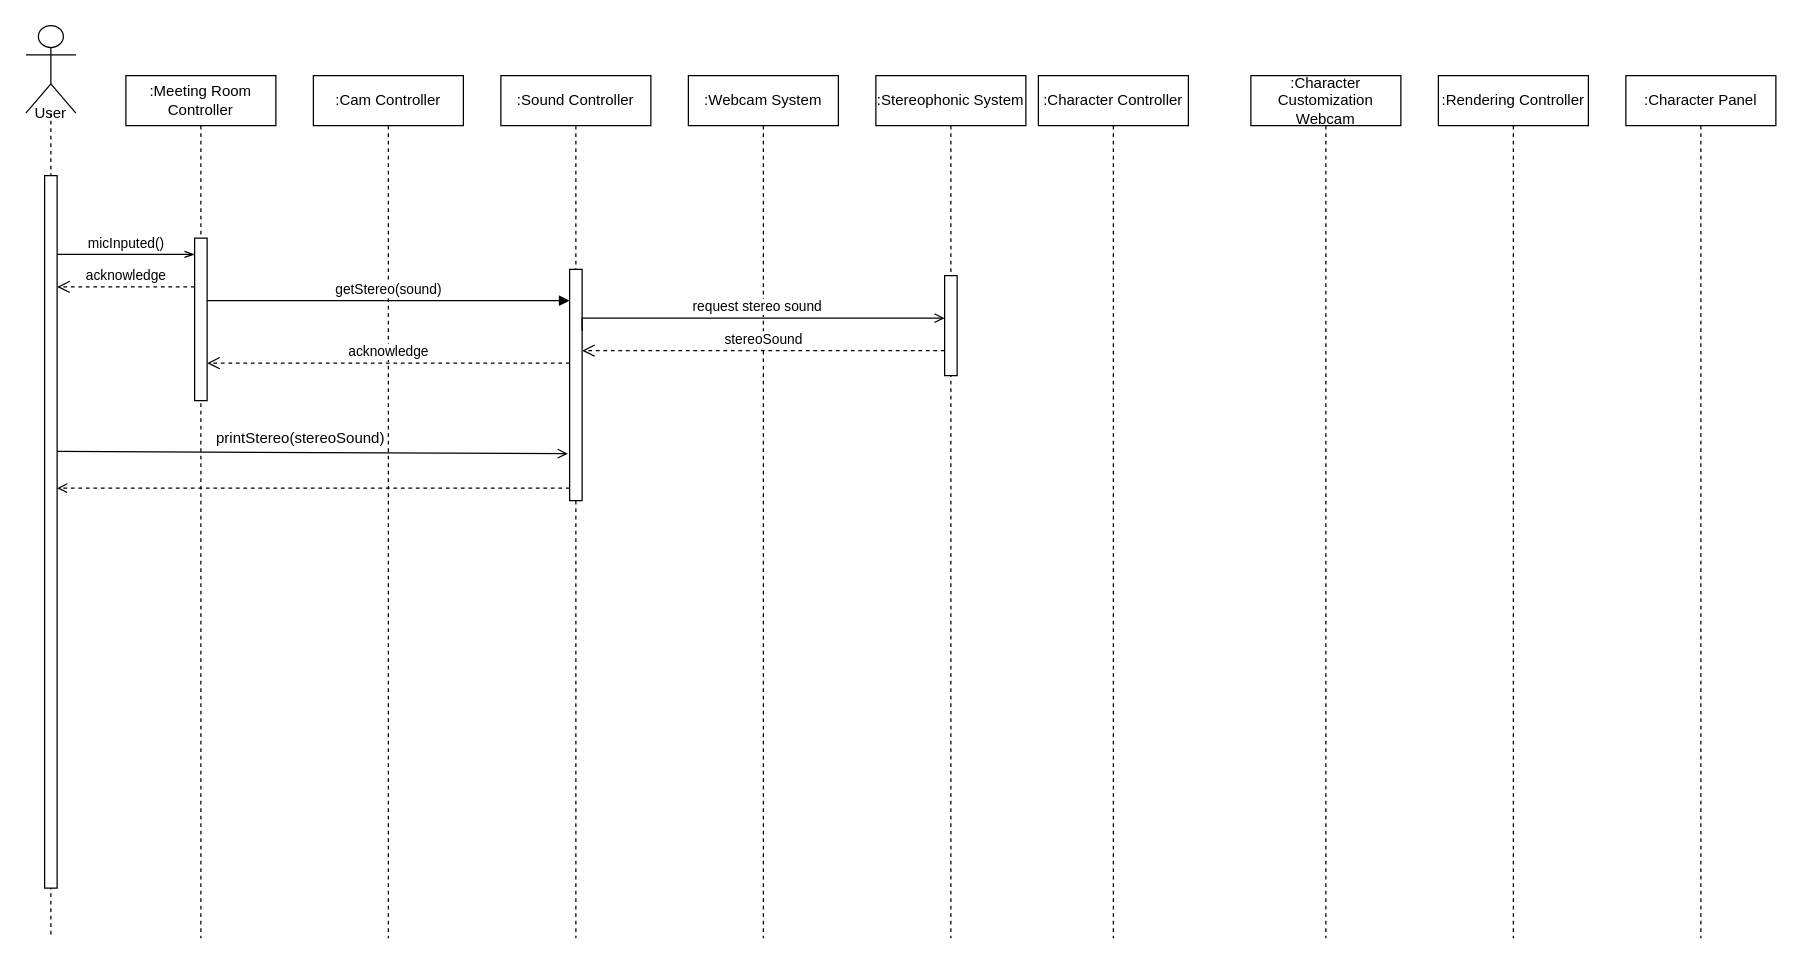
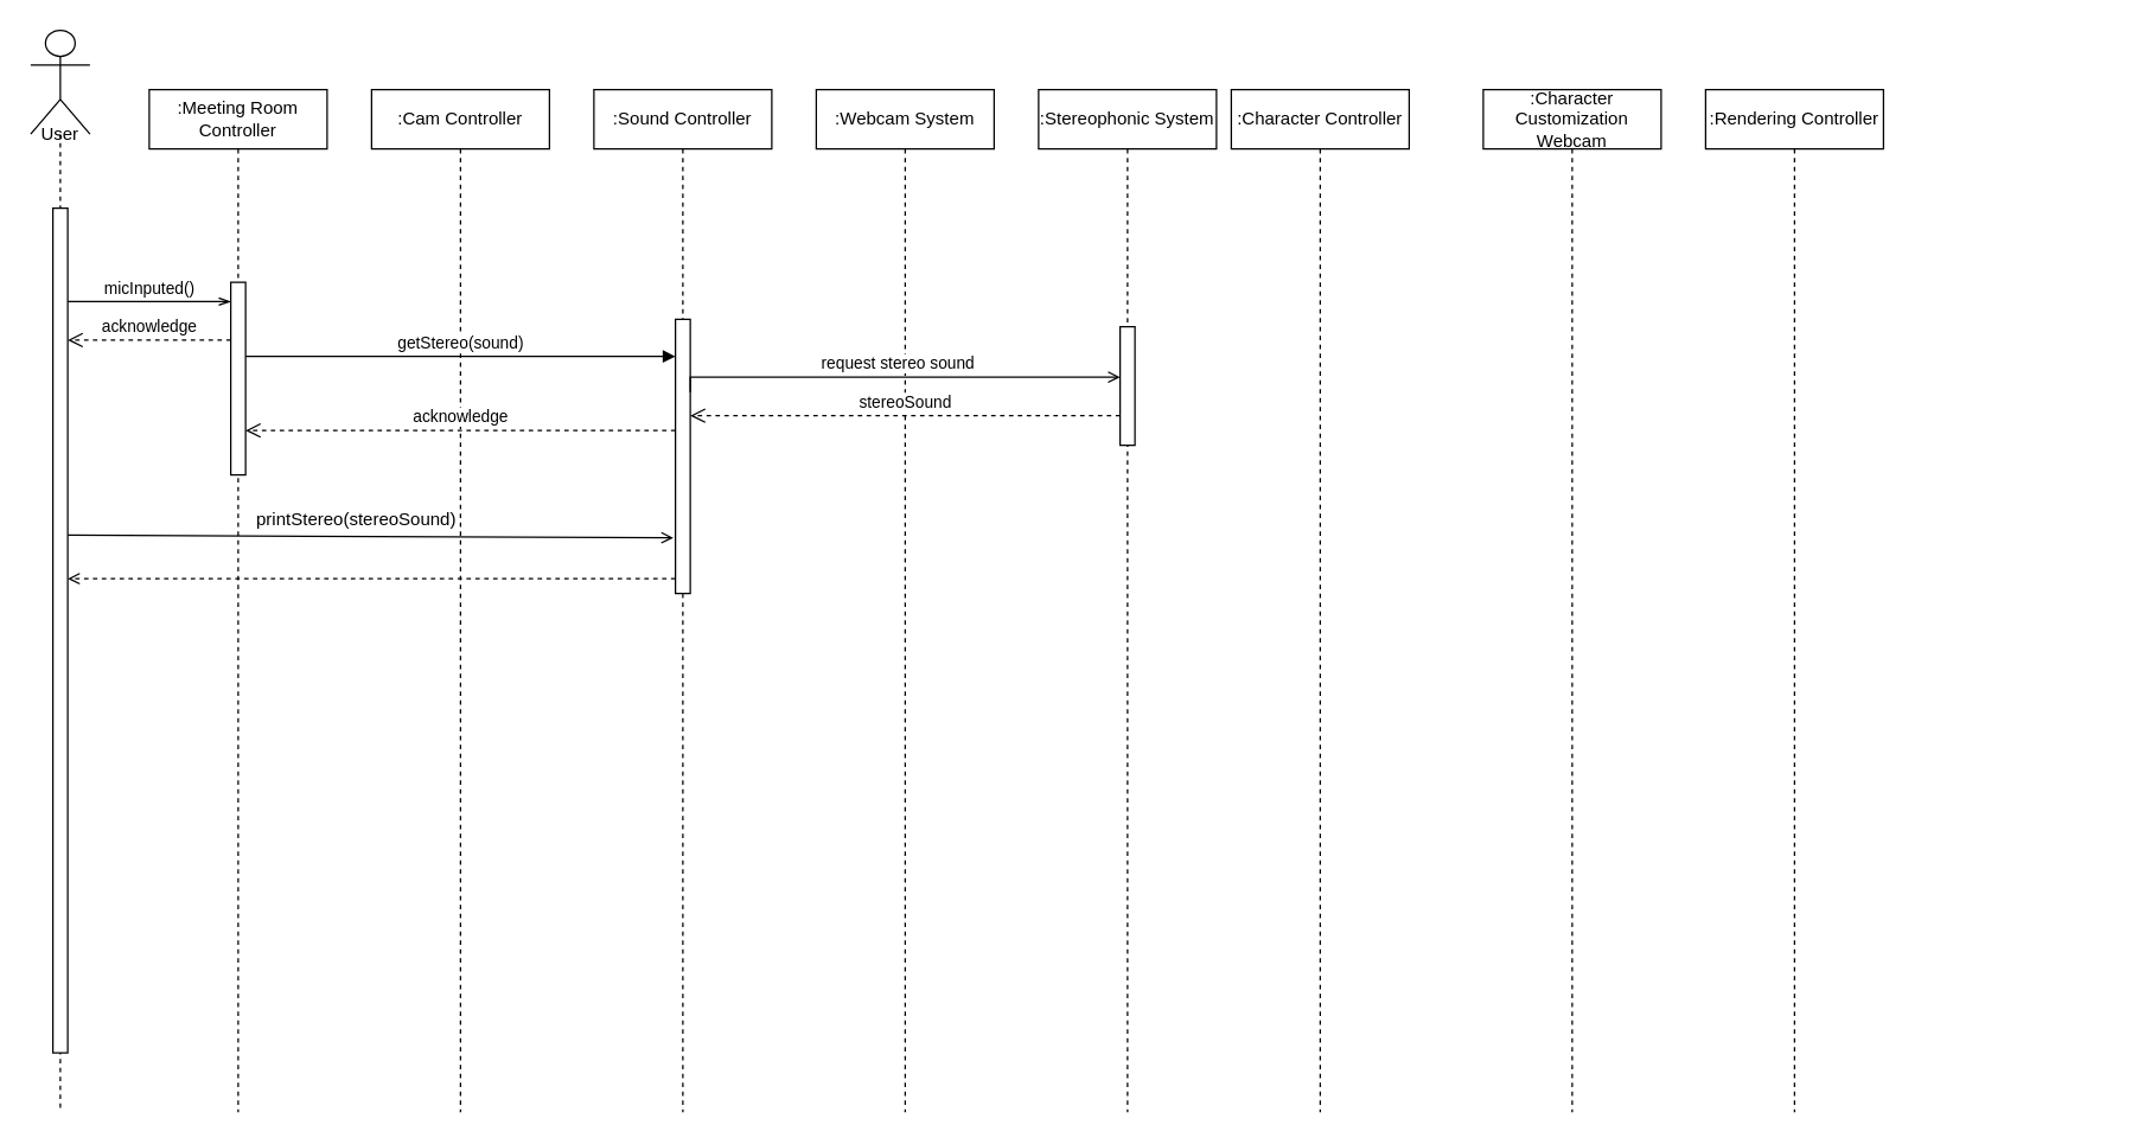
  <mxCell id="0" />
  <mxCell id="1" parent="0" />
  <mxCell id="2" value=":Meeting Room Controller" style="shape=umlLifeline;perimeter=lifelinePerimeter;whiteSpace=wrap;html=1;container=1;collapsible=0;recursiveResize=0;outlineConnect=0;" vertex="1" parent="1"><mxGeometry x="100" y="60" width="120" height="690" as="geometry" /></mxCell>
  <mxCell id="3" value="" style="html=1;points=[];perimeter=orthogonalPerimeter;" vertex="1" parent="2"><mxGeometry x="55" y="130" width="10" height="130" as="geometry" /></mxCell>
  <mxCell id="4" value=":Cam Controller" style="shape=umlLifeline;perimeter=lifelinePerimeter;whiteSpace=wrap;html=1;container=1;collapsible=0;recursiveResize=0;outlineConnect=0;" vertex="1" parent="1"><mxGeometry x="250" y="60" width="120" height="690" as="geometry" /></mxCell>
  <mxCell id="5" value=":Sound Controller" style="shape=umlLifeline;perimeter=lifelinePerimeter;whiteSpace=wrap;html=1;container=1;collapsible=0;recursiveResize=0;outlineConnect=0;" vertex="1" parent="1"><mxGeometry x="400" y="60" width="120" height="690" as="geometry" /></mxCell>
  <mxCell id="6" value="" style="html=1;points=[];perimeter=orthogonalPerimeter;" vertex="1" parent="5"><mxGeometry x="55" y="155" width="10" height="185" as="geometry" /></mxCell>
  <mxCell id="7" value=":Webcam System" style="shape=umlLifeline;perimeter=lifelinePerimeter;whiteSpace=wrap;html=1;container=1;collapsible=0;recursiveResize=0;outlineConnect=0;" vertex="1" parent="1"><mxGeometry x="550" y="60" width="120" height="690" as="geometry" /></mxCell>
  <mxCell id="8" value=":Stereophonic System" style="shape=umlLifeline;perimeter=lifelinePerimeter;whiteSpace=wrap;html=1;container=1;collapsible=0;recursiveResize=0;outlineConnect=0;" vertex="1" parent="1"><mxGeometry x="700" y="60" width="120" height="690" as="geometry" /></mxCell>
  <mxCell id="9" value="" style="html=1;points=[];perimeter=orthogonalPerimeter;" vertex="1" parent="8"><mxGeometry x="55" y="160" width="10" height="80" as="geometry" /></mxCell>
  <mxCell id="10" value=":Character Controller" style="shape=umlLifeline;perimeter=lifelinePerimeter;whiteSpace=wrap;html=1;container=1;collapsible=0;recursiveResize=0;outlineConnect=0;" vertex="1" parent="1"><mxGeometry x="830" y="60" width="120" height="690" as="geometry" /></mxCell>
  <mxCell id="11" value="" style="shape=umlLifeline;participant=umlActor;perimeter=lifelinePerimeter;whiteSpace=wrap;html=1;container=1;collapsible=0;recursiveResize=0;verticalAlign=top;spacingTop=36;outlineConnect=0;size=70;" vertex="1" parent="1"><mxGeometry x="20" y="20" width="40" height="730" as="geometry" /></mxCell>
  <mxCell id="12" value="" style="html=1;points=[];perimeter=orthogonalPerimeter;" vertex="1" parent="11"><mxGeometry x="15" y="120" width="10" height="570" as="geometry" /></mxCell>
  <mxCell id="13" value="User" style="text;html=1;strokeColor=none;fillColor=none;align=center;verticalAlign=middle;whiteSpace=wrap;rounded=0;" vertex="1" parent="11"><mxGeometry y="60" width="40" height="20" as="geometry" /></mxCell>
  <mxCell id="14" value="micInputed()" style="html=1;verticalAlign=bottom;endArrow=openThin;rounded=0;edgeStyle=orthogonalEdgeStyle;endFill=0;" edge="1" parent="1"><mxGeometry width="80" relative="1" as="geometry"><mxPoint x="45" y="203" as="sourcePoint" /><mxPoint x="155" y="203" as="targetPoint" /><Array as="points"><mxPoint x="120" y="203" /><mxPoint x="120" y="203" /></Array></mxGeometry></mxCell>
  <mxCell id="15" value="getStereo(sound)" style="html=1;verticalAlign=bottom;endArrow=block;rounded=0;edgeStyle=orthogonalEdgeStyle;endFill=1;" edge="1" parent="1" source="3" target="6"><mxGeometry width="80" relative="1" as="geometry"><mxPoint x="300" y="240" as="sourcePoint" /><mxPoint x="450" y="240" as="targetPoint" /><Array as="points"><mxPoint x="380" y="240" /><mxPoint x="380" y="240" /></Array></mxGeometry></mxCell>
  <mxCell id="16" value="acknowledge" style="html=1;verticalAlign=bottom;endArrow=open;dashed=1;endSize=8;rounded=0;edgeStyle=orthogonalEdgeStyle;" edge="1" parent="1"><mxGeometry relative="1" as="geometry"><mxPoint x="155" y="229" as="sourcePoint" /><mxPoint x="45" y="229" as="targetPoint" /><Array as="points"><mxPoint x="140" y="229" /><mxPoint x="140" y="229" /></Array></mxGeometry></mxCell>
  <mxCell id="17" value="acknowledge" style="html=1;verticalAlign=bottom;endArrow=open;dashed=1;endSize=8;rounded=0;edgeStyle=orthogonalEdgeStyle;" edge="1" parent="1" source="6"><mxGeometry relative="1" as="geometry"><mxPoint x="420" y="300" as="sourcePoint" /><mxPoint x="165" y="290" as="targetPoint" /><Array as="points"><mxPoint x="165" y="290" /></Array></mxGeometry></mxCell>
  <mxCell id="18" value="stereoSound" style="html=1;verticalAlign=bottom;endArrow=open;dashed=1;endSize=8;rounded=0;edgeStyle=orthogonalEdgeStyle;" edge="1" parent="1" source="9" target="6"><mxGeometry relative="1" as="geometry"><mxPoint x="880" y="390" as="sourcePoint" /><mxPoint x="730" y="390" as="targetPoint" /><Array as="points"><mxPoint x="540" y="280" /><mxPoint x="540" y="280" /></Array></mxGeometry></mxCell>
  <mxCell id="19" value=":Rendering Controller" style="shape=umlLifeline;perimeter=lifelinePerimeter;whiteSpace=wrap;html=1;container=1;collapsible=0;recursiveResize=0;outlineConnect=0;" vertex="1" parent="1"><mxGeometry x="1150" y="60" width="120" height="690" as="geometry" /></mxCell>
- <mxCell id="20" value=":Character Panel" style="shape=umlLifeline;perimeter=lifelinePerimeter;whiteSpace=wrap;html=1;container=1;collapsible=0;recursiveResize=0;outlineConnect=0;" vertex="1" parent="1"><mxGeometry x="1300" y="60" width="120" height="690" as="geometry" /></mxCell>
  <mxCell id="21" value="request stereo sound" style="html=1;verticalAlign=bottom;endArrow=open;rounded=0;edgeStyle=orthogonalEdgeStyle;endFill=0;" edge="1" parent="1"><mxGeometry width="80" relative="1" as="geometry"><mxPoint x="465" y="263.999" as="sourcePoint" /><mxPoint x="755" y="254" as="targetPoint" /><Array as="points"><mxPoint x="465" y="254" /></Array></mxGeometry></mxCell>
  <mxCell id="22" style="edgeStyle=orthogonalEdgeStyle;rounded=0;orthogonalLoop=1;jettySize=auto;html=1;dashed=1;endArrow=open;endFill=0;" edge="1" parent="1" source="6" target="12"><mxGeometry relative="1" as="geometry"><Array as="points"><mxPoint x="210" y="390" /><mxPoint x="210" y="390" /></Array><mxPoint x="250" y="390" as="sourcePoint" /></mxGeometry></mxCell>
  <mxCell id="23" value=":Character Customization Webcam" style="shape=umlLifeline;perimeter=lifelinePerimeter;whiteSpace=wrap;html=1;container=1;collapsible=0;recursiveResize=0;outlineConnect=0;" vertex="1" parent="1"><mxGeometry x="1000" y="60" width="120" height="690" as="geometry" /></mxCell>
  <mxCell id="24" value="" style="endArrow=open;html=1;exitX=1.012;exitY=0.387;exitDx=0;exitDy=0;exitPerimeter=0;entryX=-0.141;entryY=0.797;entryDx=0;entryDy=0;entryPerimeter=0;endFill=0;" edge="1" parent="1" source="12" target="6"><mxGeometry width="50" height="50" relative="1" as="geometry"><mxPoint x="560" y="420" as="sourcePoint" /><mxPoint x="610" y="370" as="targetPoint" /></mxGeometry></mxCell>
  <mxCell id="25" value="printStereo(stereoSound)" style="text;html=1;strokeColor=none;fillColor=none;align=center;verticalAlign=middle;whiteSpace=wrap;rounded=0;" vertex="1" parent="1"><mxGeometry x="220" y="340" width="40" height="20" as="geometry" /></mxCell>
